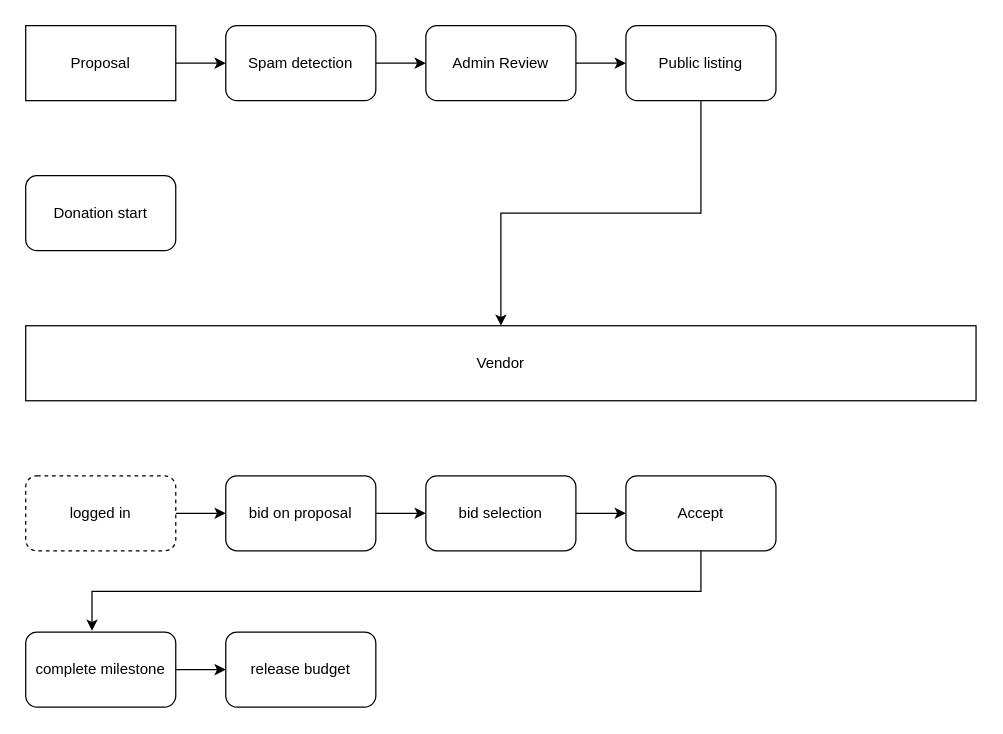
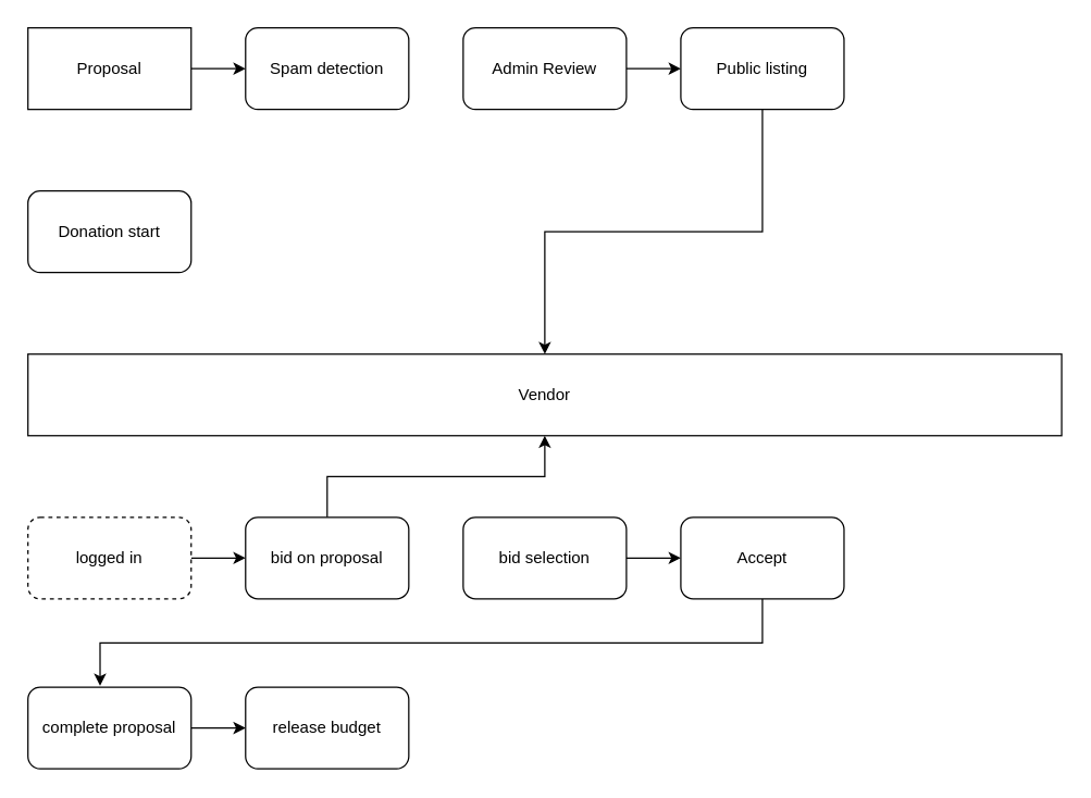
  <mxCell id="0" />
  <mxCell id="1" parent="0" />
  <mxCell id="2" style="edgeStyle=orthogonalEdgeStyle;rounded=0;orthogonalLoop=1;jettySize=auto;html=1;exitX=1;exitY=0.5;exitDx=0;exitDy=0;entryX=0;entryY=0.5;entryDx=0;entryDy=0;" edge="1" parent="1" source="3" target="5"><mxGeometry relative="1" as="geometry" /></mxCell>
  <mxCell id="3" value="Proposal" style="rounded=0;whiteSpace=wrap;html=1;" vertex="1" parent="1"><mxGeometry x="20" y="20" width="120" height="60" as="geometry" /></mxCell>
- <mxCell id="4" style="edgeStyle=orthogonalEdgeStyle;rounded=0;orthogonalLoop=1;jettySize=auto;html=1;exitX=1;exitY=0.5;exitDx=0;exitDy=0;entryX=0;entryY=0.5;entryDx=0;entryDy=0;" edge="1" parent="1" source="5" target="7"><mxGeometry relative="1" as="geometry" /></mxCell>
  <mxCell id="5" value="Spam detection" style="rounded=1;whiteSpace=wrap;html=1;" vertex="1" parent="1"><mxGeometry x="180" y="20" width="120" height="60" as="geometry" /></mxCell>
  <mxCell id="6" style="edgeStyle=orthogonalEdgeStyle;rounded=0;orthogonalLoop=1;jettySize=auto;html=1;exitX=1;exitY=0.5;exitDx=0;exitDy=0;entryX=0;entryY=0.5;entryDx=0;entryDy=0;" edge="1" parent="1" source="7" target="9"><mxGeometry relative="1" as="geometry" /></mxCell>
  <mxCell id="7" value="Admin Review" style="rounded=1;whiteSpace=wrap;html=1;" vertex="1" parent="1"><mxGeometry x="340" y="20" width="120" height="60" as="geometry" /></mxCell>
  <mxCell id="8" style="edgeStyle=orthogonalEdgeStyle;rounded=0;orthogonalLoop=1;jettySize=auto;html=1;exitX=0.5;exitY=1;exitDx=0;exitDy=0;" edge="1" parent="1" source="9" target="11"><mxGeometry relative="1" as="geometry" /></mxCell>
  <mxCell id="9" value="Public listing" style="rounded=1;whiteSpace=wrap;html=1;" vertex="1" parent="1"><mxGeometry x="500" y="20" width="120" height="60" as="geometry" /></mxCell>
  <mxCell id="10" value="Donation start" style="rounded=1;whiteSpace=wrap;html=1;" vertex="1" parent="1"><mxGeometry x="20" y="140" width="120" height="60" as="geometry" /></mxCell>
  <mxCell id="11" value="Vendor" style="rounded=0;whiteSpace=wrap;html=1;" vertex="1" parent="1"><mxGeometry x="20" y="260" width="760" height="60" as="geometry" /></mxCell>
  <mxCell id="12" value="" style="edgeStyle=orthogonalEdgeStyle;rounded=0;orthogonalLoop=1;jettySize=auto;html=1;" edge="1" parent="1" source="13" target="15"><mxGeometry relative="1" as="geometry" /></mxCell>
  <mxCell id="13" value="logged in" style="rounded=1;whiteSpace=wrap;html=1;dashed=1;" vertex="1" parent="1"><mxGeometry x="20" y="380" width="120" height="60" as="geometry" /></mxCell>
- <mxCell id="14" value="" style="edgeStyle=orthogonalEdgeStyle;rounded=0;orthogonalLoop=1;jettySize=auto;html=1;" edge="1" parent="1" source="15" target="17"><mxGeometry relative="1" as="geometry" /></mxCell>
+ <mxCell id="14" value="" style="edgeStyle=orthogonalEdgeStyle;rounded=0;orthogonalLoop=1;jettySize=auto;html=1;" edge="1" parent="1" source="15" target="11"><mxGeometry relative="1" as="geometry" /></mxCell>
  <mxCell id="15" value="bid on proposal" style="rounded=1;whiteSpace=wrap;html=1;" vertex="1" parent="1"><mxGeometry x="180" y="380" width="120" height="60" as="geometry" /></mxCell>
  <mxCell id="16" value="" style="edgeStyle=orthogonalEdgeStyle;rounded=0;orthogonalLoop=1;jettySize=auto;html=1;" edge="1" parent="1" source="17" target="19"><mxGeometry relative="1" as="geometry" /></mxCell>
  <mxCell id="17" value="bid selection" style="rounded=1;whiteSpace=wrap;html=1;" vertex="1" parent="1"><mxGeometry x="340" y="380" width="120" height="60" as="geometry" /></mxCell>
  <mxCell id="18" style="edgeStyle=orthogonalEdgeStyle;rounded=0;orthogonalLoop=1;jettySize=auto;html=1;exitX=0.5;exitY=1;exitDx=0;exitDy=0;entryX=0.442;entryY=-0.017;entryDx=0;entryDy=0;entryPerimeter=0;" edge="1" parent="1" source="19" target="21"><mxGeometry relative="1" as="geometry"><mxPoint x="560" y="490" as="targetPoint" /></mxGeometry></mxCell>
  <mxCell id="19" value="Accept" style="rounded=1;whiteSpace=wrap;html=1;" vertex="1" parent="1"><mxGeometry x="500" y="380" width="120" height="60" as="geometry" /></mxCell>
  <mxCell id="20" style="edgeStyle=orthogonalEdgeStyle;rounded=0;orthogonalLoop=1;jettySize=auto;html=1;exitX=1;exitY=0.5;exitDx=0;exitDy=0;entryX=0;entryY=0.5;entryDx=0;entryDy=0;" edge="1" parent="1" source="21" target="22"><mxGeometry relative="1" as="geometry" /></mxCell>
- <mxCell id="21" value="complete milestone" style="rounded=1;whiteSpace=wrap;html=1;" vertex="1" parent="1"><mxGeometry x="20" y="505" width="120" height="60" as="geometry" /></mxCell>
+ <mxCell id="21" value="complete proposal" style="rounded=1;whiteSpace=wrap;html=1;" vertex="1" parent="1"><mxGeometry x="20" y="505" width="120" height="60" as="geometry" /></mxCell>
  <mxCell id="22" value="release budget" style="rounded=1;whiteSpace=wrap;html=1;" vertex="1" parent="1"><mxGeometry x="180" y="505" width="120" height="60" as="geometry" /></mxCell>
